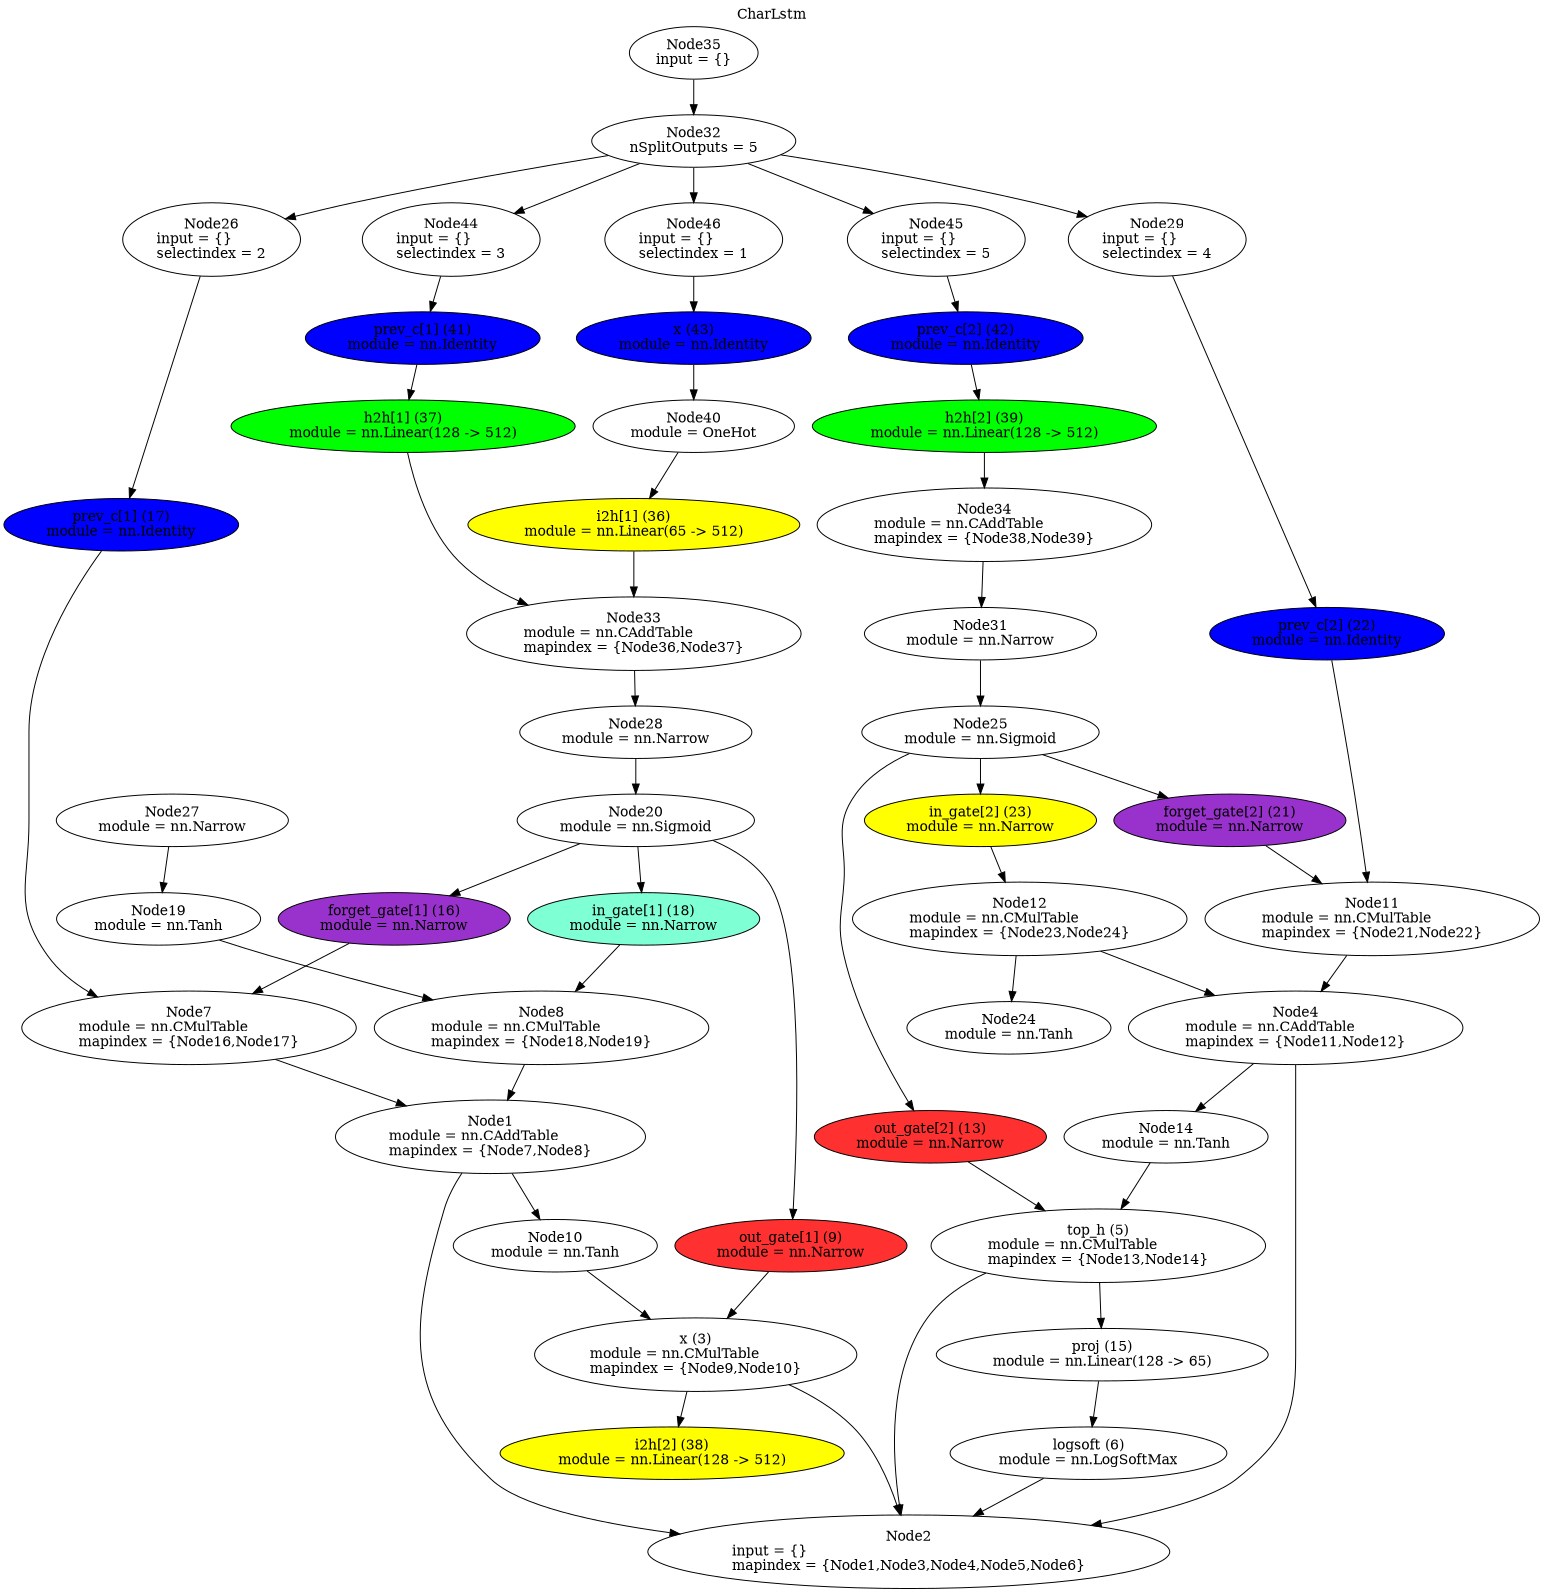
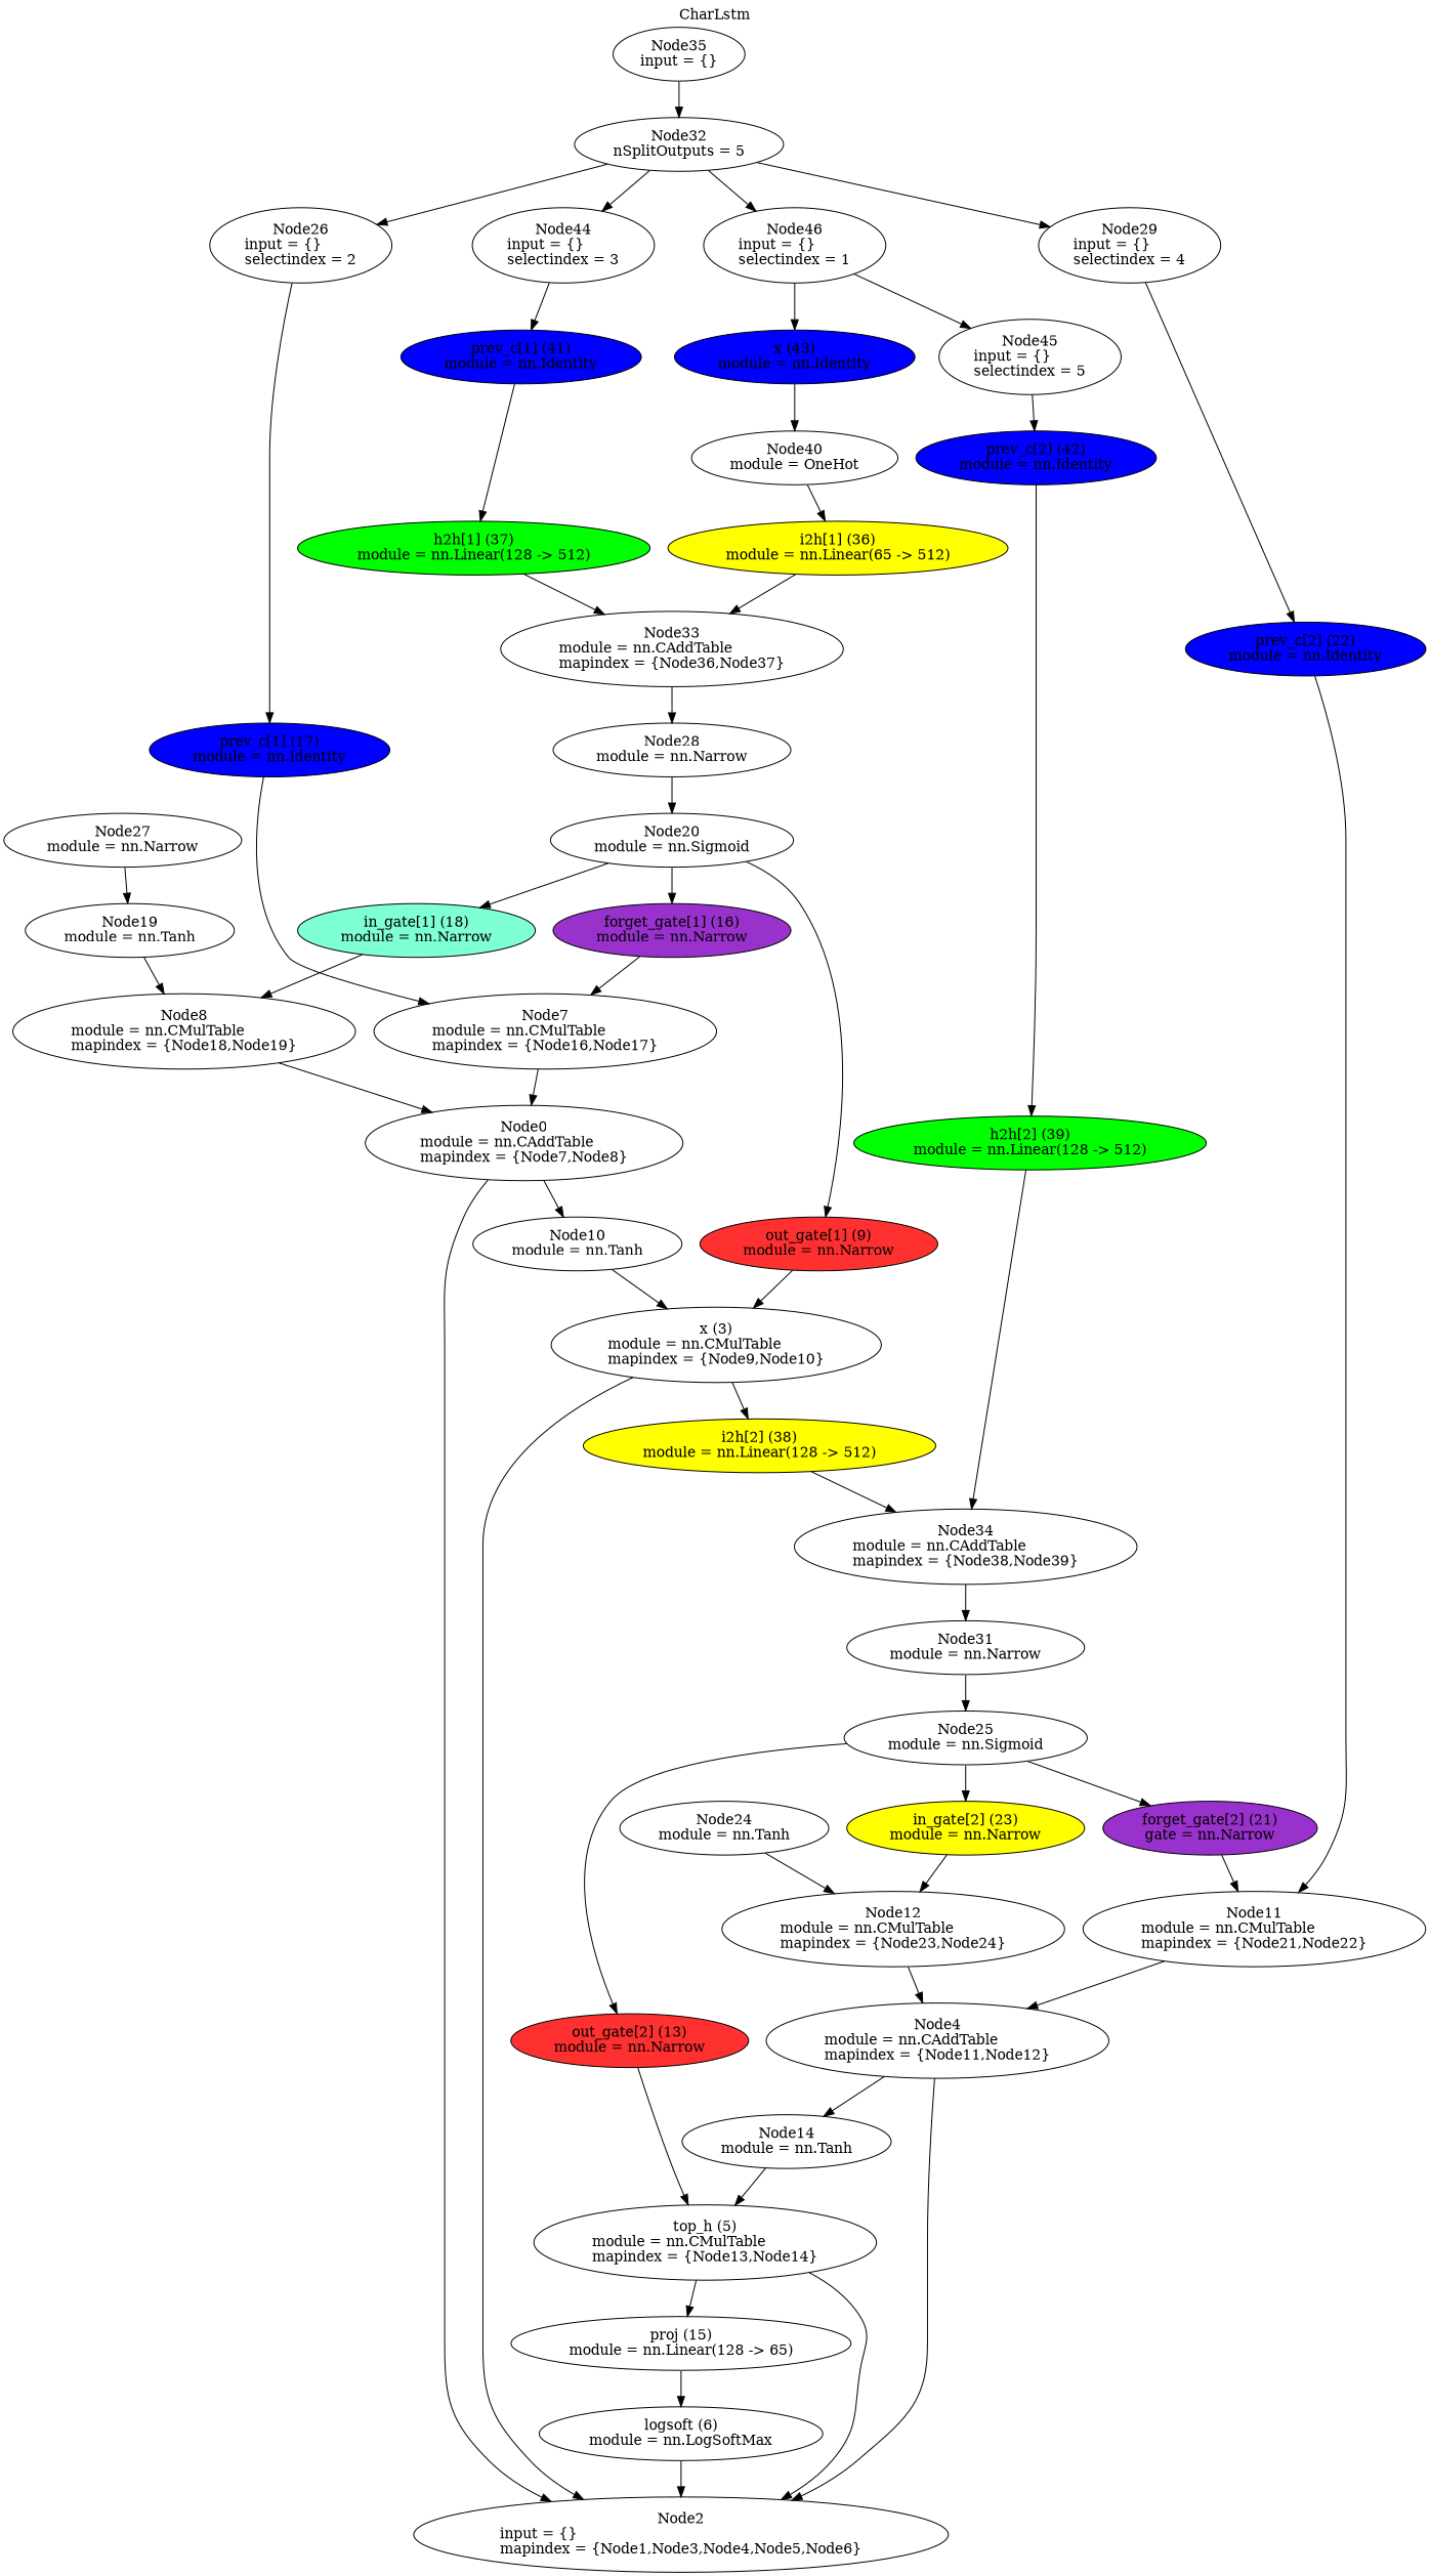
  digraph {
    label=CharLstm
    labelloc=t
    node [shape=oval]
-   n1 [label="Node1\nmodule = nn.CAddTable\lmapindex = {Node7,Node8}"]
+   n1 [label="Node0\nmodule = nn.CAddTable\lmapindex = {Node7,Node8}"]
    n2 [label="Node2\ninput = {}\lmapindex = {Node1,Node3,Node4,Node5,Node6}"]
    n3 [label="Node10\nmodule = nn.Tanh"]
    n4 [label="x (3)\nmodule = nn.CMulTable\lmapindex = {Node9,Node10}"]
    n5 [fillcolor=yellow label="i2h[2] (38)\nmodule = nn.Linear(128 -> 512)" style=filled]
    n6 [label="Node34\nmodule = nn.CAddTable\lmapindex = {Node38,Node39}"]
    n7 [label="Node4\nmodule = nn.CAddTable\lmapindex = {Node11,Node12}"]
    n8 [label="Node14\nmodule = nn.Tanh"]
    n9 [label="top_h (5)\nmodule = nn.CMulTable\lmapindex = {Node13,Node14}"]
    n10 [label="proj (15)\nmodule = nn.Linear(128 -> 65)"]
    n11 [label="logsoft (6)\nmodule = nn.LogSoftMax"]
    n12 [label="Node7\nmodule = nn.CMulTable\lmapindex = {Node16,Node17}"]
    n13 [label="Node8\nmodule = nn.CMulTable\lmapindex = {Node18,Node19}"]
    n14 [fillcolor=firebrick1 label="out_gate[1] (9)\nmodule = nn.Narrow" style=filled]
    n15 [label="Node11\nmodule = nn.CMulTable\lmapindex = {Node21,Node22}"]
    n16 [label="Node12\nmodule = nn.CMulTable\lmapindex = {Node23,Node24}"]
    n17 [fillcolor=firebrick1 label="out_gate[2] (13)\nmodule = nn.Narrow" style=filled]
    n18 [fillcolor=darkorchid label="forget_gate[1] (16)\nmodule = nn.Narrow" style=filled]
    n19 [fillcolor=blue label="prev_c[1] (17)\nmodule = nn.Identity" style=filled]
    n20 [fillcolor=aquamarine label="in_gate[1] (18)\nmodule = nn.Narrow" style=filled]
    n21 [label="Node19\nmodule = nn.Tanh"]
    n22 [label="Node20\nmodule = nn.Sigmoid"]
-   n23 [fillcolor=darkorchid label="forget_gate[2] (21)\nmodule = nn.Narrow" style=filled]
+   n23 [fillcolor=darkorchid label="forget_gate[2] (21)\ngate = nn.Narrow" style=filled]
    n24 [fillcolor=blue label="prev_c[2] (22)\nmodule = nn.Identity" style=filled]
    n25 [fillcolor=yellow label="in_gate[2] (23)\nmodule = nn.Narrow" style=filled]
    n26 [label="Node24\nmodule = nn.Tanh"]
    n27 [label="Node25\nmodule = nn.Sigmoid"]
    n28 [label="Node26\ninput = {}\lselectindex = 2"]
    n29 [label="Node27\nmodule = nn.Narrow"]
    n30 [label="Node28\nmodule = nn.Narrow"]
    n31 [label="Node29\ninput = {}\lselectindex = 4"]
    n32 [label="Node31\nmodule = nn.Narrow"]
    n33 [label="Node32\nnSplitOutputs = 5"]
    n34 [label="Node44\ninput = {}\lselectindex = 3"]
    n35 [label="Node45\ninput = {}\lselectindex = 5"]
    n36 [label="Node46\ninput = {}\lselectindex = 1"]
    n37 [fillcolor=blue label="prev_c[1] (41)\nmodule = nn.Identity" style=filled]
    n38 [fillcolor=blue label="prev_c[2] (42)\nmodule = nn.Identity" style=filled]
    n39 [fillcolor=blue label="x (43)\nmodule = nn.Identity" style=filled]
    n40 [label="Node33\nmodule = nn.CAddTable\lmapindex = {Node36,Node37}"]
    n41 [label="Node35\ninput = {}"]
    n42 [fillcolor=yellow label="i2h[1] (36)\nmodule = nn.Linear(65 -> 512)" style=filled]
    n43 [fillcolor=green label="h2h[1] (37)\nmodule = nn.Linear(128 -> 512)" style=filled]
    n44 [fillcolor=green label="h2h[2] (39)\nmodule = nn.Linear(128 -> 512)" style=filled]
    n45 [label="Node40\nmodule = OneHot"]
    n1 -> n2
    n1 -> n3
    n3 -> n4
    n4 -> n2
    n4 -> n5
+   n5 -> n6
    n6 -> n32
    n7 -> n2
    n7 -> n8
    n8 -> n9
    n9 -> n2
    n9 -> n10
    n10 -> n11
    n11 -> n2
    n12 -> n1
    n13 -> n1
    n14 -> n4
    n15 -> n7
    n16 -> n7
    n17 -> n9
    n18 -> n12
    n19 -> n12
    n20 -> n13
    n21 -> n13
    n22 -> n14
    n22 -> n18
    n22 -> n20
    n23 -> n15
    n24 -> n15
    n25 -> n16
-   n16 -> n26
+   n26 -> n16
    n27 -> n17
    n27 -> n23
    n27 -> n25
    n28 -> n19
    n29 -> n21
    n30 -> n22
    n31 -> n24
    n32 -> n27
    n33 -> n28
    n33 -> n31
    n33 -> n34
-   n33 -> n35
+   n36 -> n35
    n33 -> n36
    n34 -> n37
    n35 -> n38
    n36 -> n39
    n37 -> n43
    n38 -> n44
    n39 -> n45
    n40 -> n30
    n41 -> n33
    n42 -> n40
    n43 -> n40
    n44 -> n6
    n45 -> n42
  }
